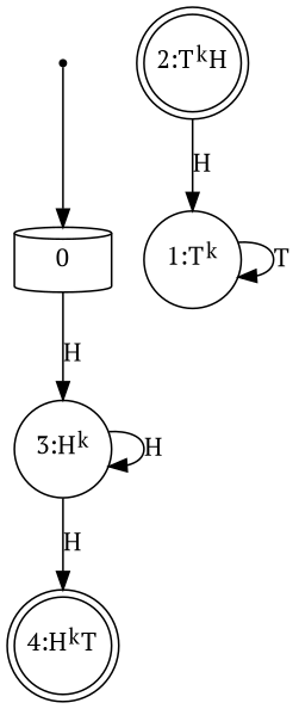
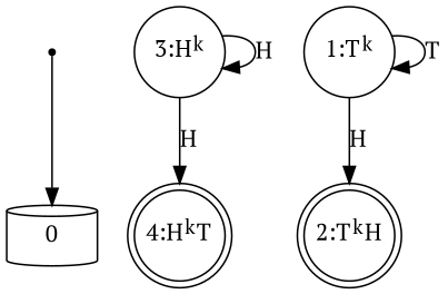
  digraph {
    fontname="PT Serif"
    rankdir=TB
    node [fontname="PT Serif" shape=circle fixedsize=shape]
    edge [fontname="PT Serif"]
    qi [shape=point fixedsize=""]
    n2 [label=0 shape=cylinder width=0.75]
    n3 [label=<3:H<SUP>k</SUP>> width=0.75]
    n4 [label=<2:T<SUP>k</SUP>H> shape=doublecircle width=0.75]
    n5 [label=<4:H<SUP>k</SUP>T> shape=doublecircle width=0.75]
    n6 [label=<1:T<SUP>k</SUP>> width=0.75]
    qi -> n2
-   n2 -> n3 [label=H]
    n3 -> n3 [label=H]
    n3 -> n5 [label=H]
-   n4 -> n6 [label=H]
+   n6 -> n4 [label=H]
    n6 -> n6 [label=T]
  }
